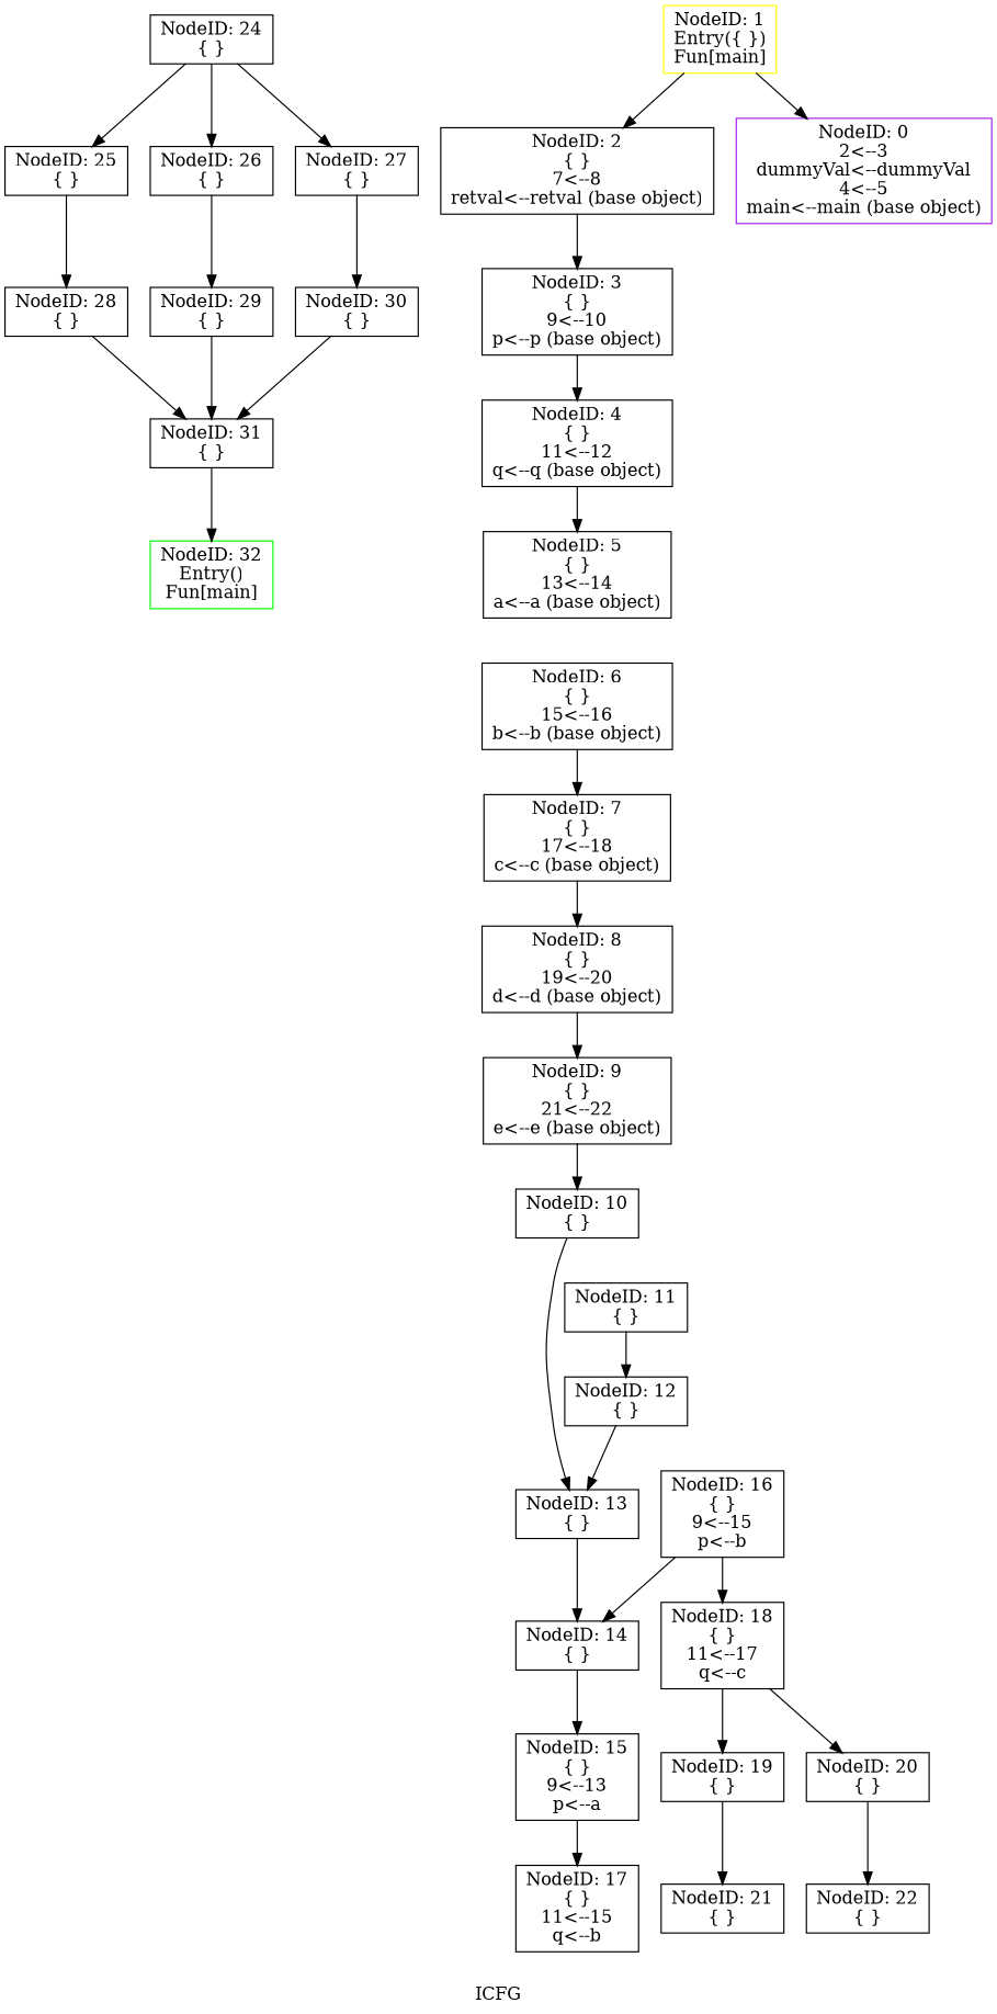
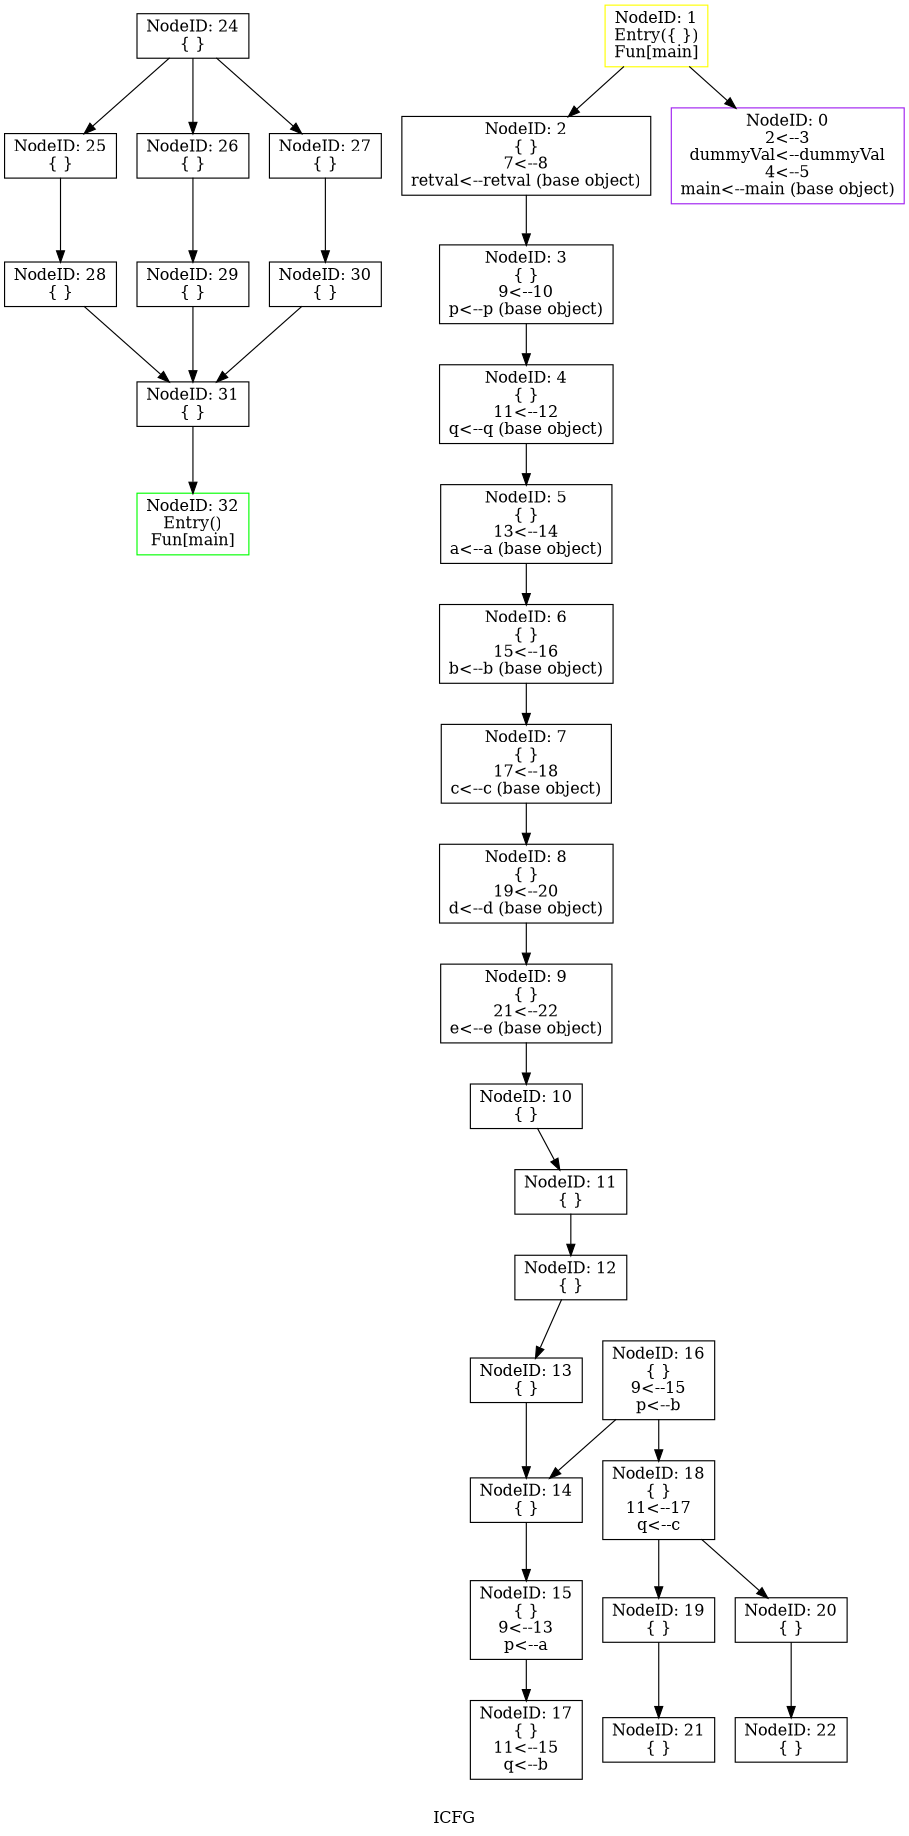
  digraph {
    label=ICFG
    node [color=black shape=record]
    edge [style=solid]
    n1 [color=green label="{NodeID: 32\nEntry()\nFun[main]}"]
    n2 [label="{NodeID: 31\n\{  \}\n}"]
    n3 [label="{NodeID: 30\n\{  \}\n}"]
    n4 [label="{NodeID: 29\n\{  \}\n}"]
    n5 [label="{NodeID: 12\n\{  \}\n}"]
    n6 [label="{NodeID: 13\n\{  \}\n}"]
    n7 [label="{NodeID: 14\n\{  \}\n}"]
    n8 [label="{NodeID: 15\n\{  \}\n9\<--13\np\<--a\n}"]
    n9 [label="{NodeID: 11\n\{  \}\n}"]
    n10 [label="{NodeID: 10\n\{  \}\n}"]
    n11 [label="{NodeID: 9\n\{  \}\n21\<--22\ne\<--e (base object)\n}"]
    n12 [label="{NodeID: 8\n\{  \}\n19\<--20\nd\<--d (base object)\n}"]
    n13 [label="{NodeID: 7\n\{  \}\n17\<--18\nc\<--c (base object)\n}"]
    n14 [label="{NodeID: 6\n\{  \}\n15\<--16\nb\<--b (base object)\n}"]
    n15 [label="{NodeID: 5\n\{  \}\n13\<--14\na\<--a (base object)\n}"]
    n16 [label="{NodeID: 4\n\{  \}\n11\<--12\nq\<--q (base object)\n}"]
    n17 [label="{NodeID: 3\n\{  \}\n9\<--10\np\<--p (base object)\n}"]
    n18 [label="{NodeID: 2\n\{  \}\n7\<--8\nretval\<--retval (base object)\n}"]
    n19 [color=yellow label="{NodeID: 1\nEntry(\{  \})\nFun[main]}"]
    n20 [color=purple label="{NodeID: 0\n2\<--3\ndummyVal\<--dummyVal\n4\<--5\nmain\<--main (base object)\n}"]
    n21 [label="{NodeID: 17\n\{  \}\n11\<--15\nq\<--b\n}"]
    n22 [label="{NodeID: 16\n\{  \}\n9\<--15\np\<--b\n}"]
    n23 [label="{NodeID: 18\n\{  \}\n11\<--17\nq\<--c\n}"]
    n24 [label="{NodeID: 19\n\{  \}\n}"]
    n25 [label="{NodeID: 20\n\{  \}\n}"]
    n26 [label="{NodeID: 21\n\{  \}\n}"]
    n27 [label="{NodeID: 22\n\{  \}\n}"]
    n28 [label="{NodeID: 24\n\{  \}\n}"]
    n29 [label="{NodeID: 25\n\{  \}\n}"]
    n30 [label="{NodeID: 26\n\{  \}\n}"]
    n31 [label="{NodeID: 27\n\{  \}\n}"]
    n32 [label="{NodeID: 28\n\{  \}\n}"]
    n2 -> n1
    n3 -> n2
    n4 -> n2
    n5 -> n6
    n6 -> n7
    n7 -> n8
    n8 -> n21
    n9 -> n5
-   n10 -> n6
+   n10 -> n9
    n11 -> n10
    n12 -> n11
    n13 -> n12
    n14 -> n13
+   n15 -> n14
    n16 -> n15
    n17 -> n16
    n18 -> n17
    n19 -> n18
    n19 -> n20
    n22 -> n7
    n22 -> n23
    n23 -> n24
    n23 -> n25
    n24 -> n26
    n25 -> n27
    n28 -> n29
    n28 -> n30
    n28 -> n31
    n29 -> n32
    n30 -> n4
    n31 -> n3
    n32 -> n2
  }
